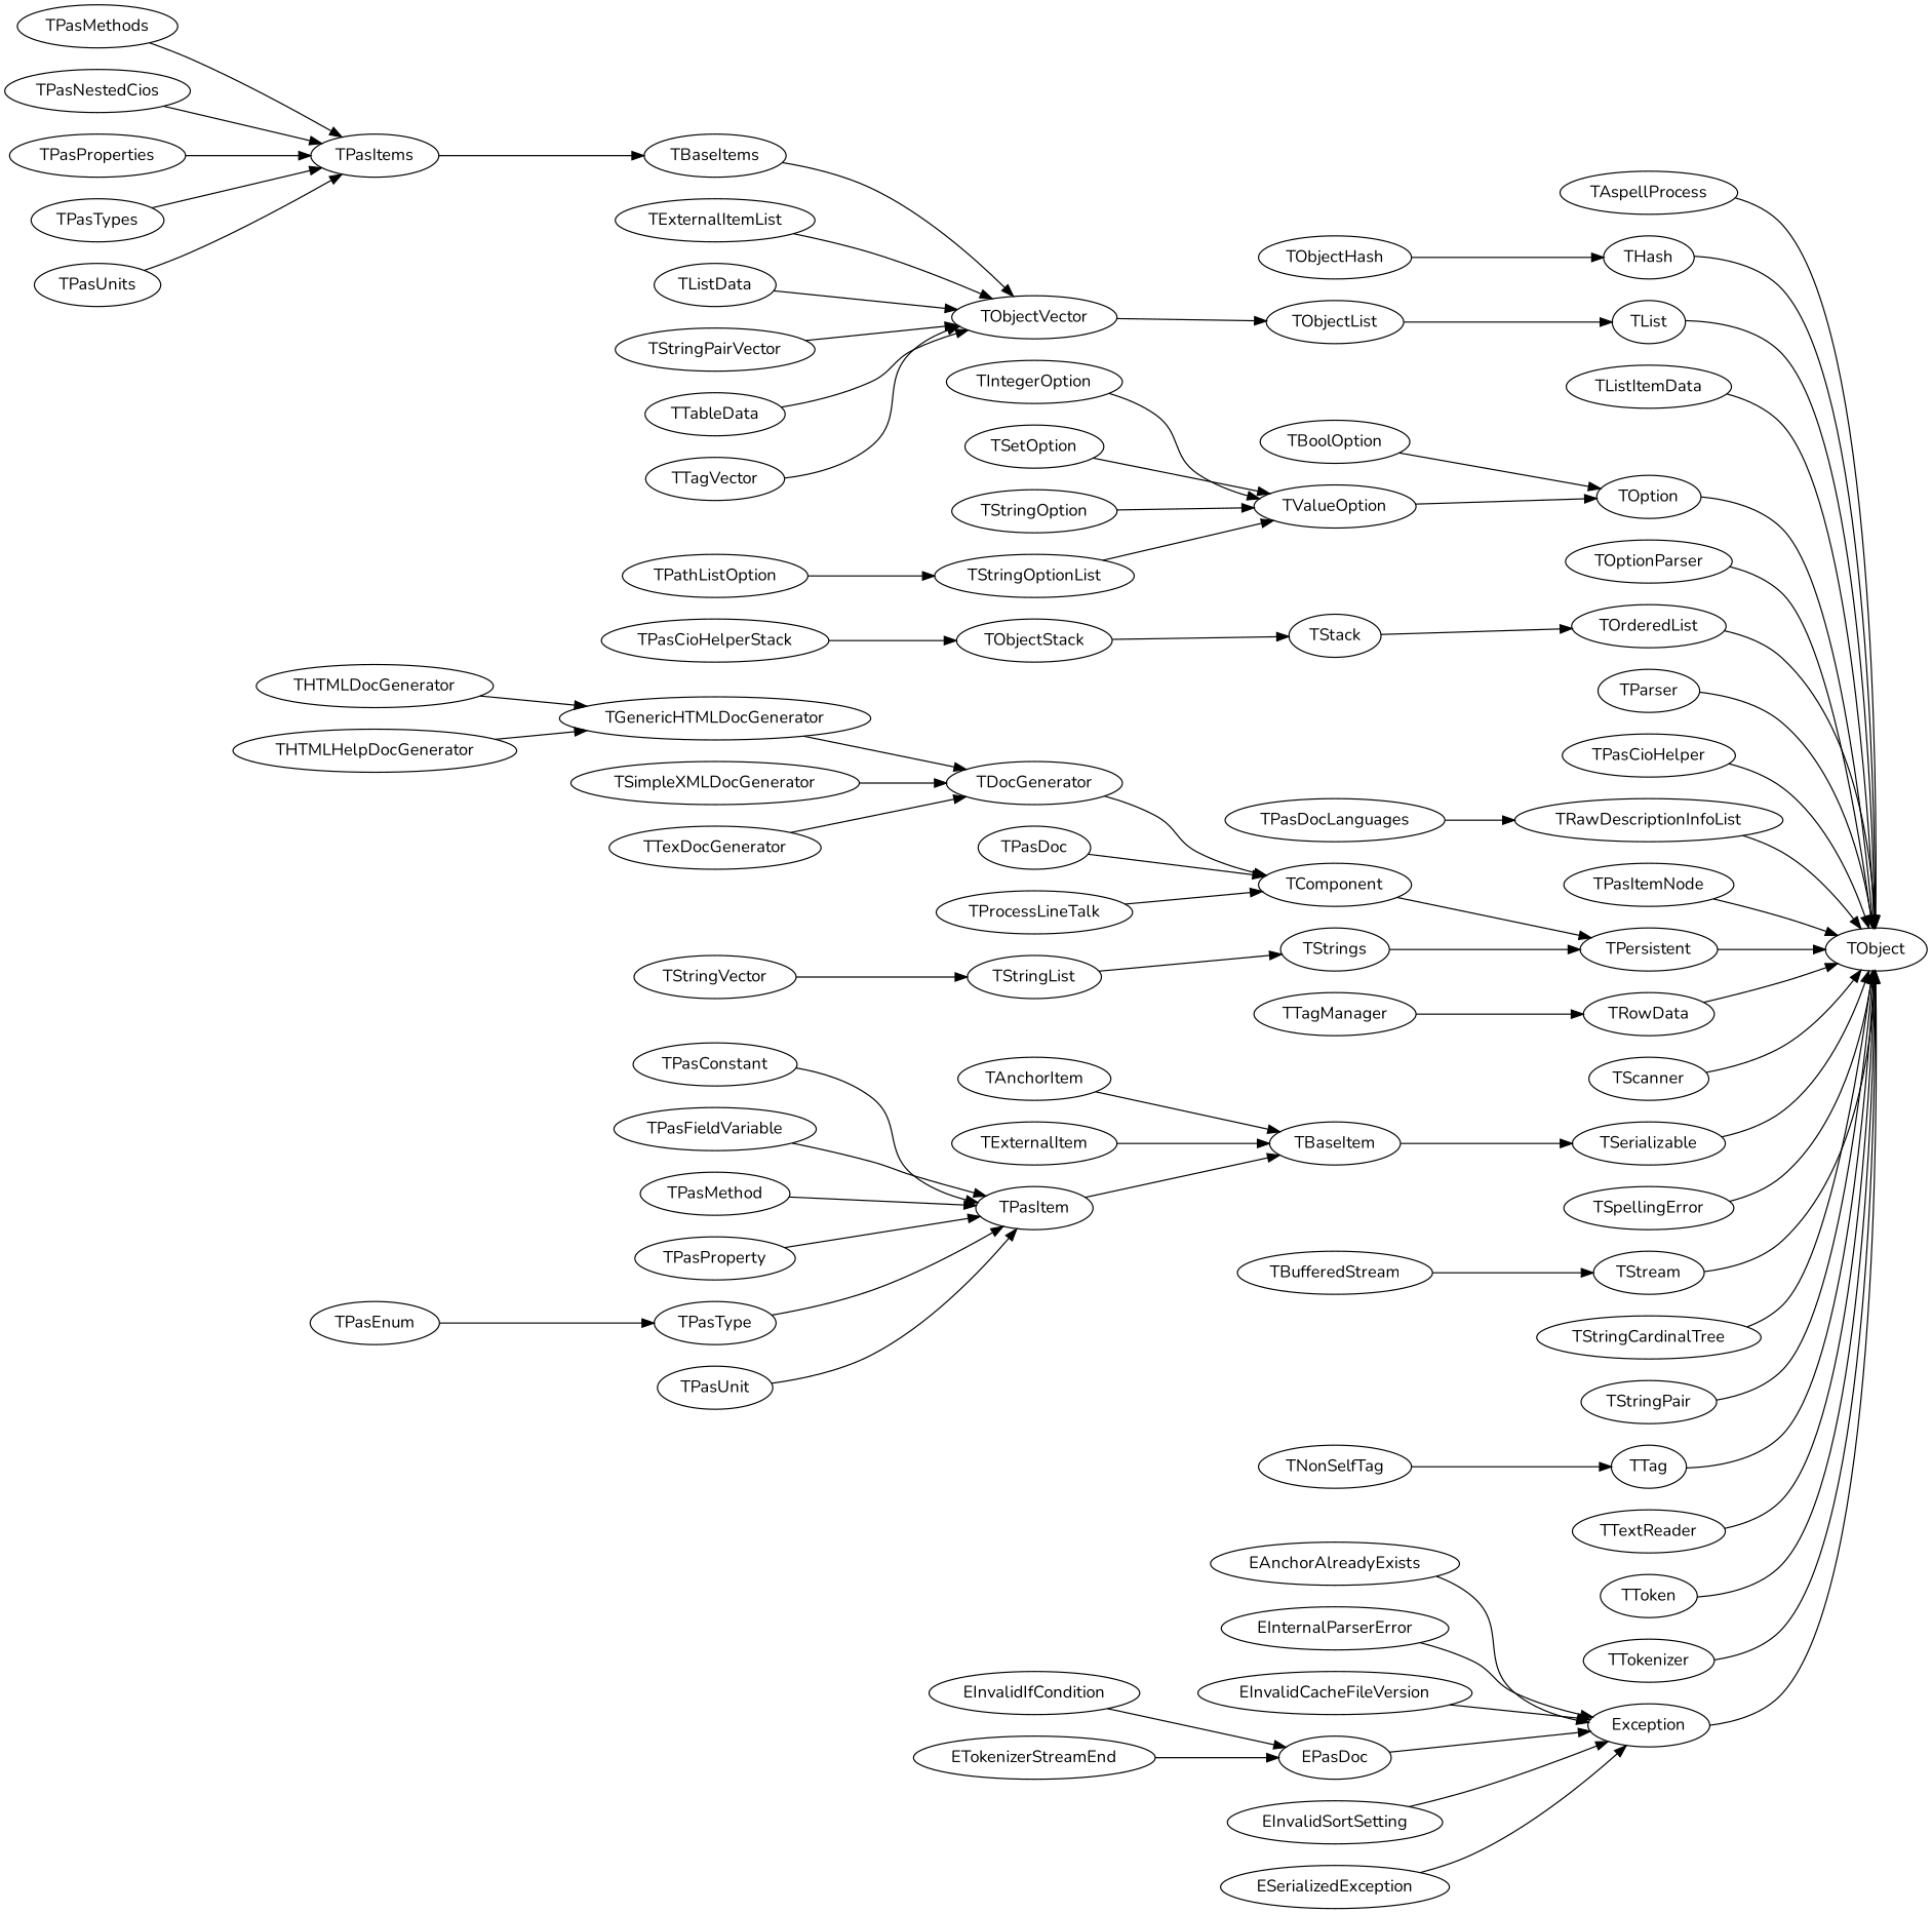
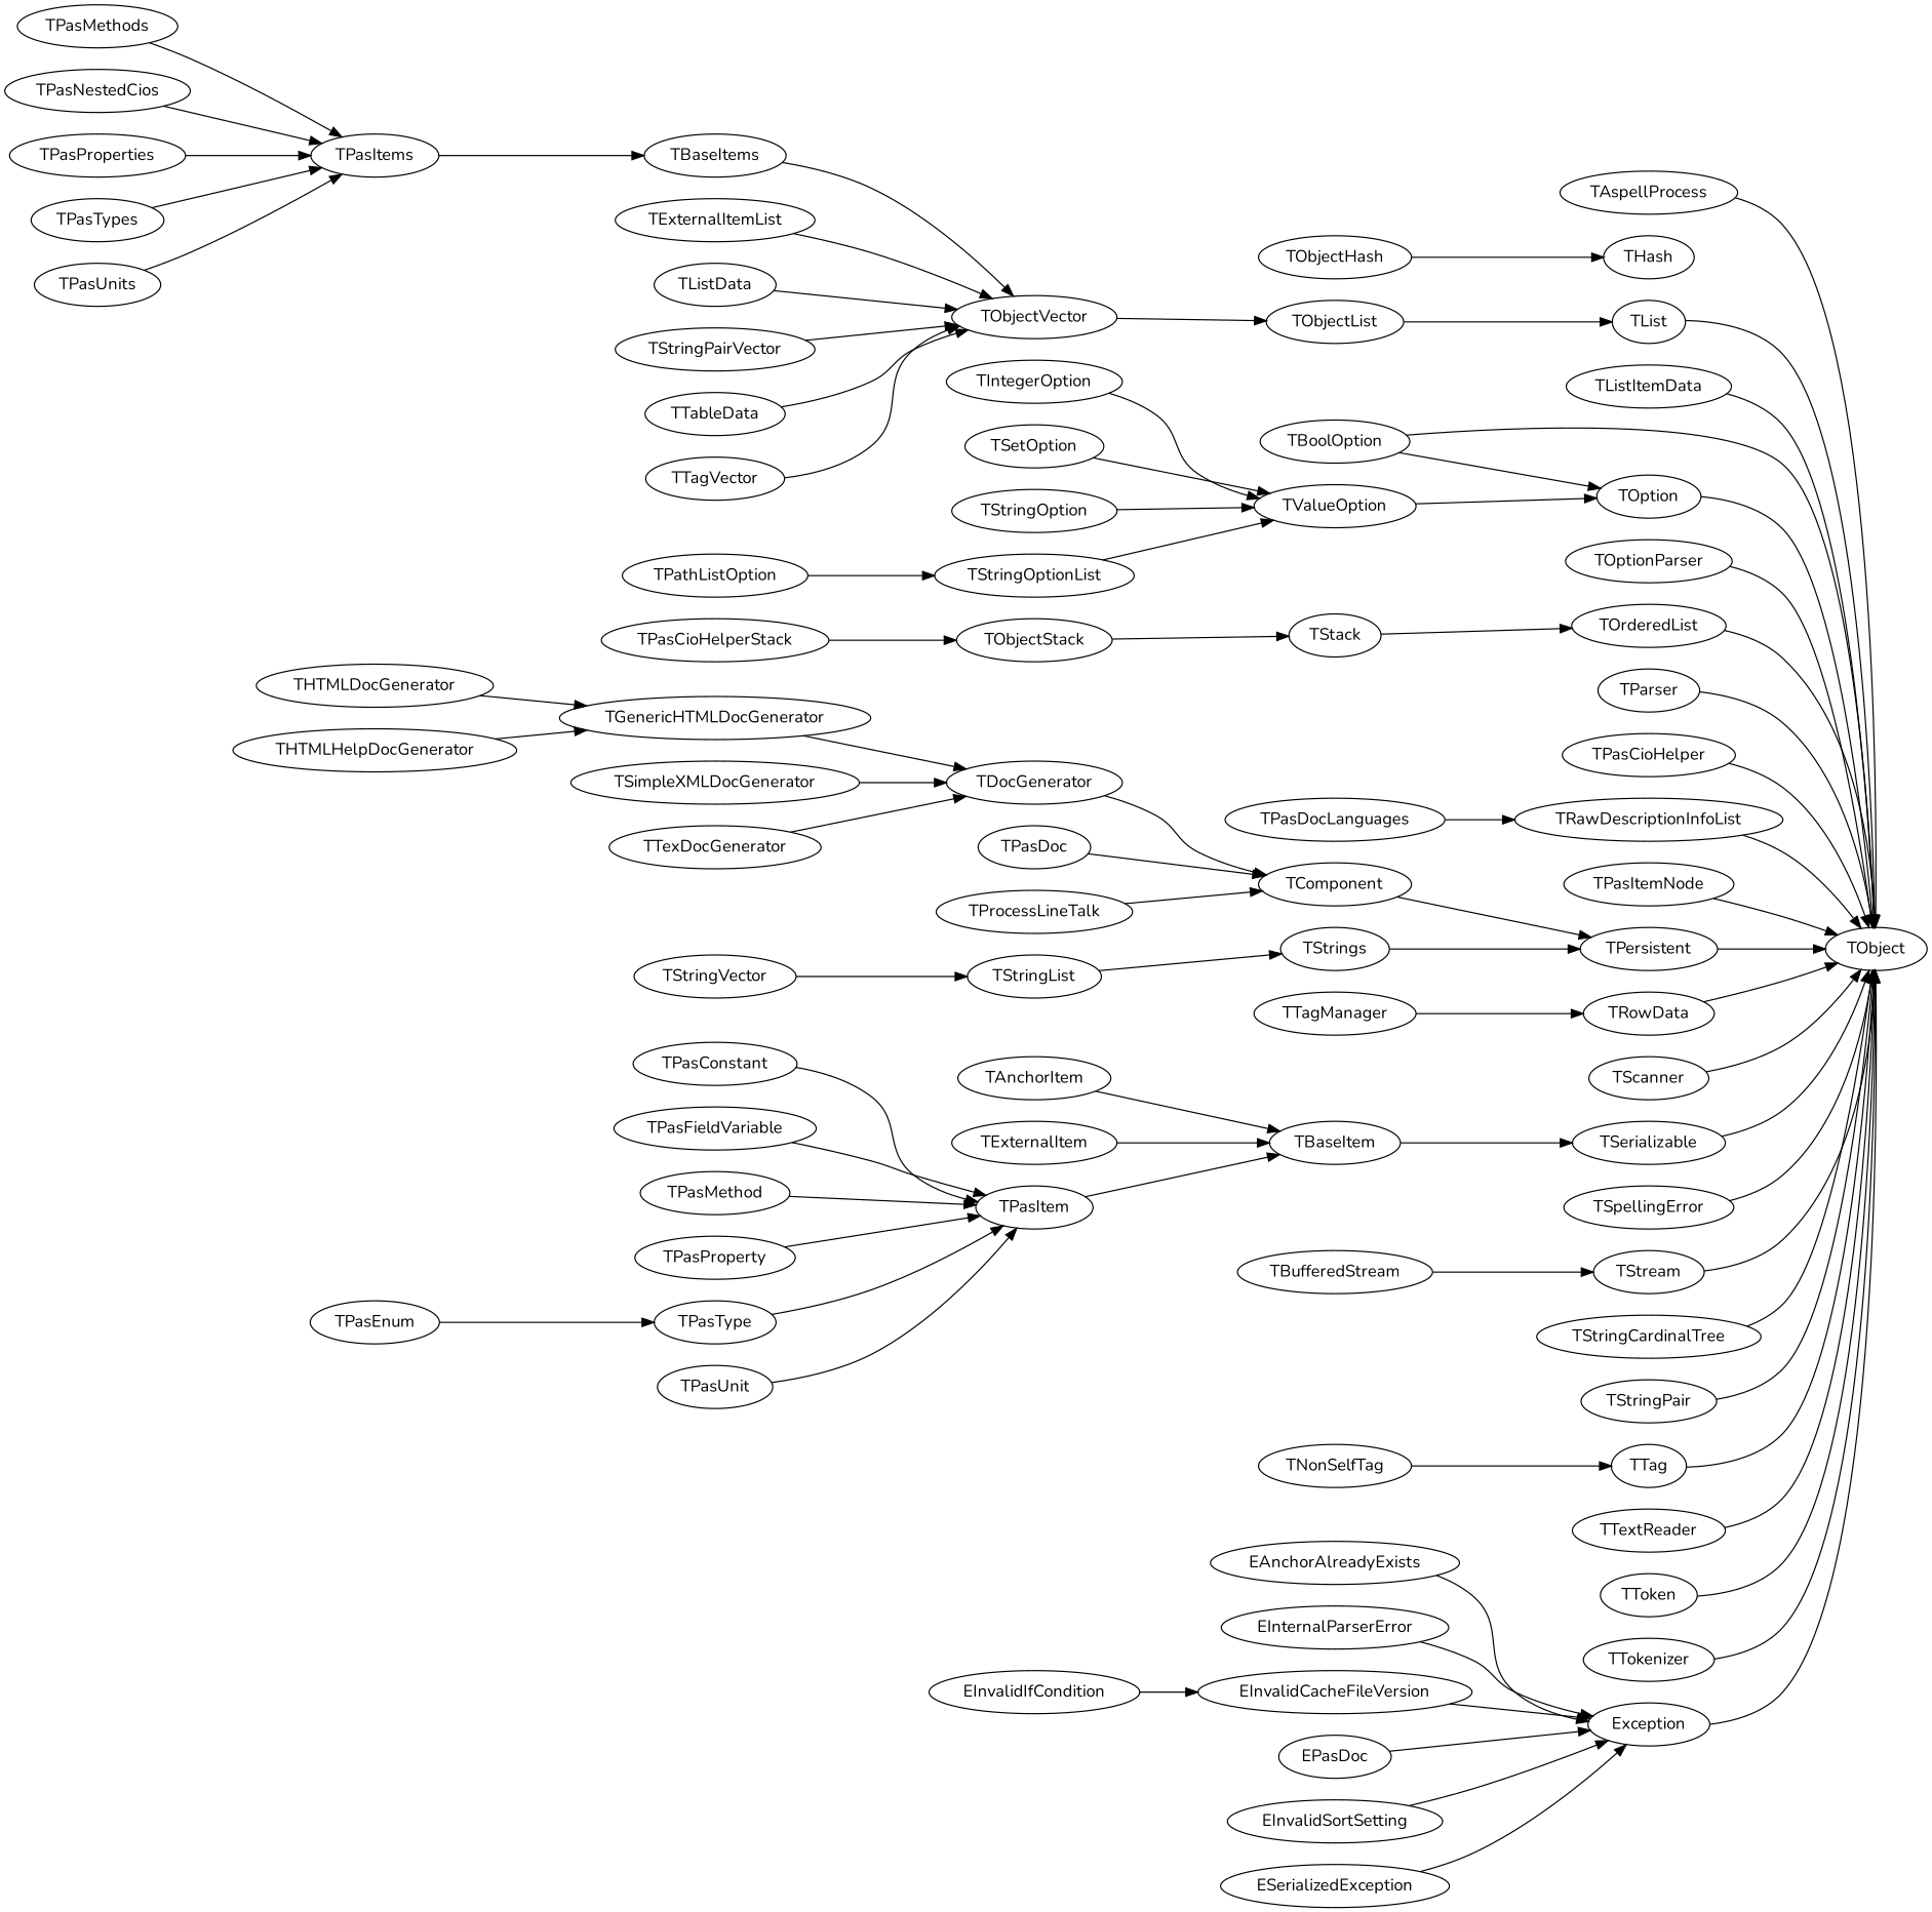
  digraph {
    fontname=Nunito
    rankdir=LR
    node [fontname=Nunito]
    edge [fontname=Nunito]
    Exception
    TObject
    EAnchorAlreadyExists
    EInternalParserError
    EInvalidCacheFileVersion
    EInvalidSortSetting
    EPasDoc
    EInvalidIfCondition
-   ETokenizerStreamEnd
    ESerializedException
    TAspellProcess
    THash
    TObjectHash
    TList
    TObjectList
    TObjectVector
    TBaseItems
    TPasItems
    TPasMethods
    TPasNestedCios
    TPasProperties
    TPasTypes
    TPasUnits
    TExternalItemList
    TListData
    TStringPairVector
    TTableData
    TTagVector
    TListItemData
    TOption
    TBoolOption
    TValueOption
    TIntegerOption
    TSetOption
    TStringOption
    TStringOptionList
    TPathListOption
    TOptionParser
    TOrderedList
    TStack
    TObjectStack
    TPasCioHelperStack
    TParser
    TPasCioHelper
    TPasDocLanguages
    TRawDescriptionInfoList
    TPasItemNode
    TPersistent
    TComponent
    TDocGenerator
    TGenericHTMLDocGenerator
    THTMLDocGenerator
    THTMLHelpDocGenerator
    TSimpleXMLDocGenerator
    TTexDocGenerator
    TPasDoc
    TProcessLineTalk
    TStrings
    TStringList
    TStringVector
    TRowData
    TScanner
    TSerializable
    TBaseItem
    TAnchorItem
    TExternalItem
    TPasItem
    TPasConstant
    TPasFieldVariable
    TPasMethod
    TPasProperty
    TPasType
    TPasEnum
    TPasUnit
    TSpellingError
    TStream
    TBufferedStream
    TStringCardinalTree
    TStringPair
    TTag
    TNonSelfTag
    TTagManager
    TTextReader
    TToken
    TTokenizer
    Exception -> TObject
    EAnchorAlreadyExists -> Exception
    EInternalParserError -> Exception
    EInvalidCacheFileVersion -> Exception
    EInvalidSortSetting -> Exception
    EPasDoc -> Exception
-   EInvalidIfCondition -> EPasDoc
-   ETokenizerStreamEnd -> EPasDoc
+   EInvalidIfCondition -> EInvalidCacheFileVersion
    ESerializedException -> Exception
    TAspellProcess -> TObject
-   THash -> TObject
+   TBoolOption -> TObject
    TObjectHash -> THash
    TList -> TObject
    TObjectList -> TList
    TObjectVector -> TObjectList
    TBaseItems -> TObjectVector
    TPasItems -> TBaseItems
    TPasMethods -> TPasItems
    TPasNestedCios -> TPasItems
    TPasProperties -> TPasItems
    TPasTypes -> TPasItems
    TPasUnits -> TPasItems
    TExternalItemList -> TObjectVector
    TListData -> TObjectVector
    TStringPairVector -> TObjectVector
    TTableData -> TObjectVector
    TTagVector -> TObjectVector
    TListItemData -> TObject
    TOption -> TObject
    TBoolOption -> TOption
    TValueOption -> TOption
    TIntegerOption -> TValueOption
    TSetOption -> TValueOption
    TStringOption -> TValueOption
    TStringOptionList -> TValueOption
    TPathListOption -> TStringOptionList
    TOptionParser -> TObject
    TOrderedList -> TObject
    TStack -> TOrderedList
    TObjectStack -> TStack
    TPasCioHelperStack -> TObjectStack
    TParser -> TObject
    TPasCioHelper -> TObject
    TPasDocLanguages -> TRawDescriptionInfoList
    TRawDescriptionInfoList -> TObject
    TPasItemNode -> TObject
    TPersistent -> TObject
    TComponent -> TPersistent
    TDocGenerator -> TComponent
    TGenericHTMLDocGenerator -> TDocGenerator
    THTMLDocGenerator -> TGenericHTMLDocGenerator
    THTMLHelpDocGenerator -> TGenericHTMLDocGenerator
    TSimpleXMLDocGenerator -> TDocGenerator
    TTexDocGenerator -> TDocGenerator
    TPasDoc -> TComponent
    TProcessLineTalk -> TComponent
    TStrings -> TPersistent
    TStringList -> TStrings
    TStringVector -> TStringList
    TRowData -> TObject
    TScanner -> TObject
    TSerializable -> TObject
    TBaseItem -> TSerializable
    TAnchorItem -> TBaseItem
    TExternalItem -> TBaseItem
    TPasItem -> TBaseItem
    TPasConstant -> TPasItem
    TPasFieldVariable -> TPasItem
    TPasMethod -> TPasItem
    TPasProperty -> TPasItem
    TPasType -> TPasItem
    TPasEnum -> TPasType
    TPasUnit -> TPasItem
    TSpellingError -> TObject
    TStream -> TObject
    TBufferedStream -> TStream
    TStringCardinalTree -> TObject
    TStringPair -> TObject
    TTag -> TObject
    TNonSelfTag -> TTag
    TTagManager -> TRowData
    TTextReader -> TObject
    TToken -> TObject
    TTokenizer -> TObject
  }
